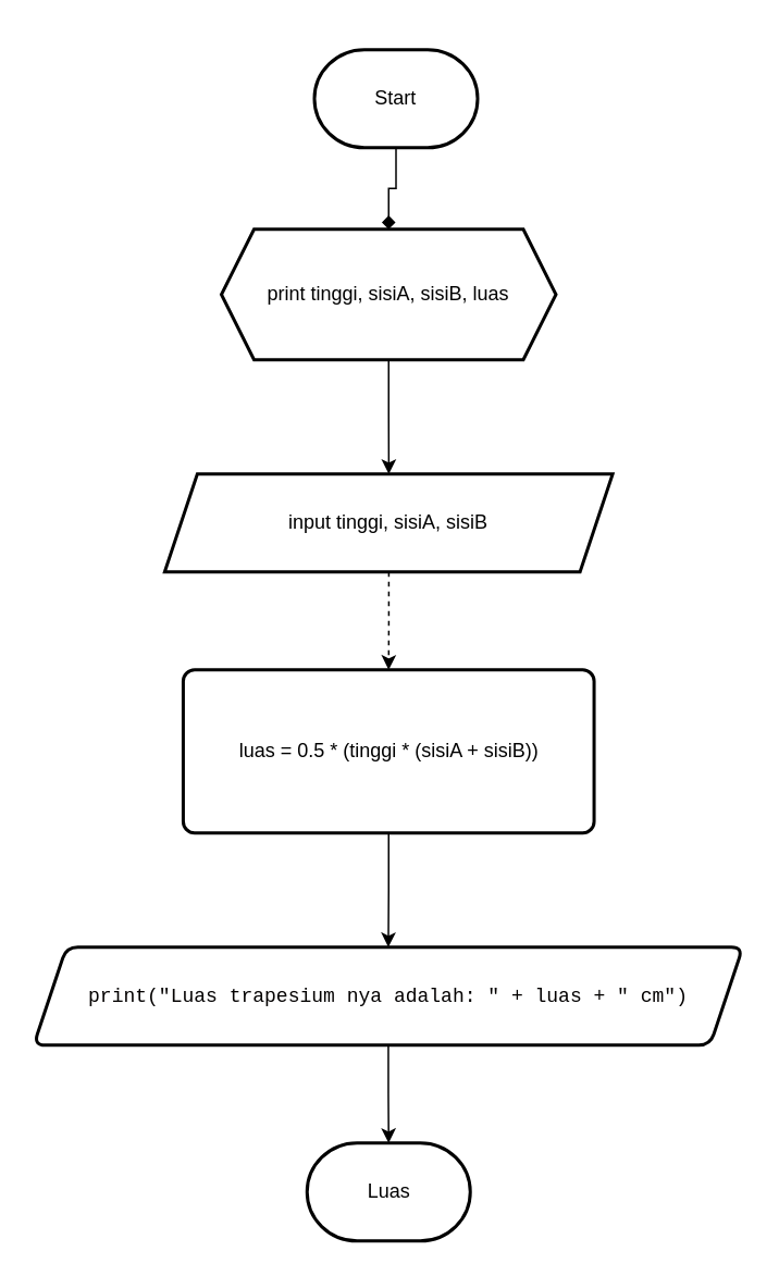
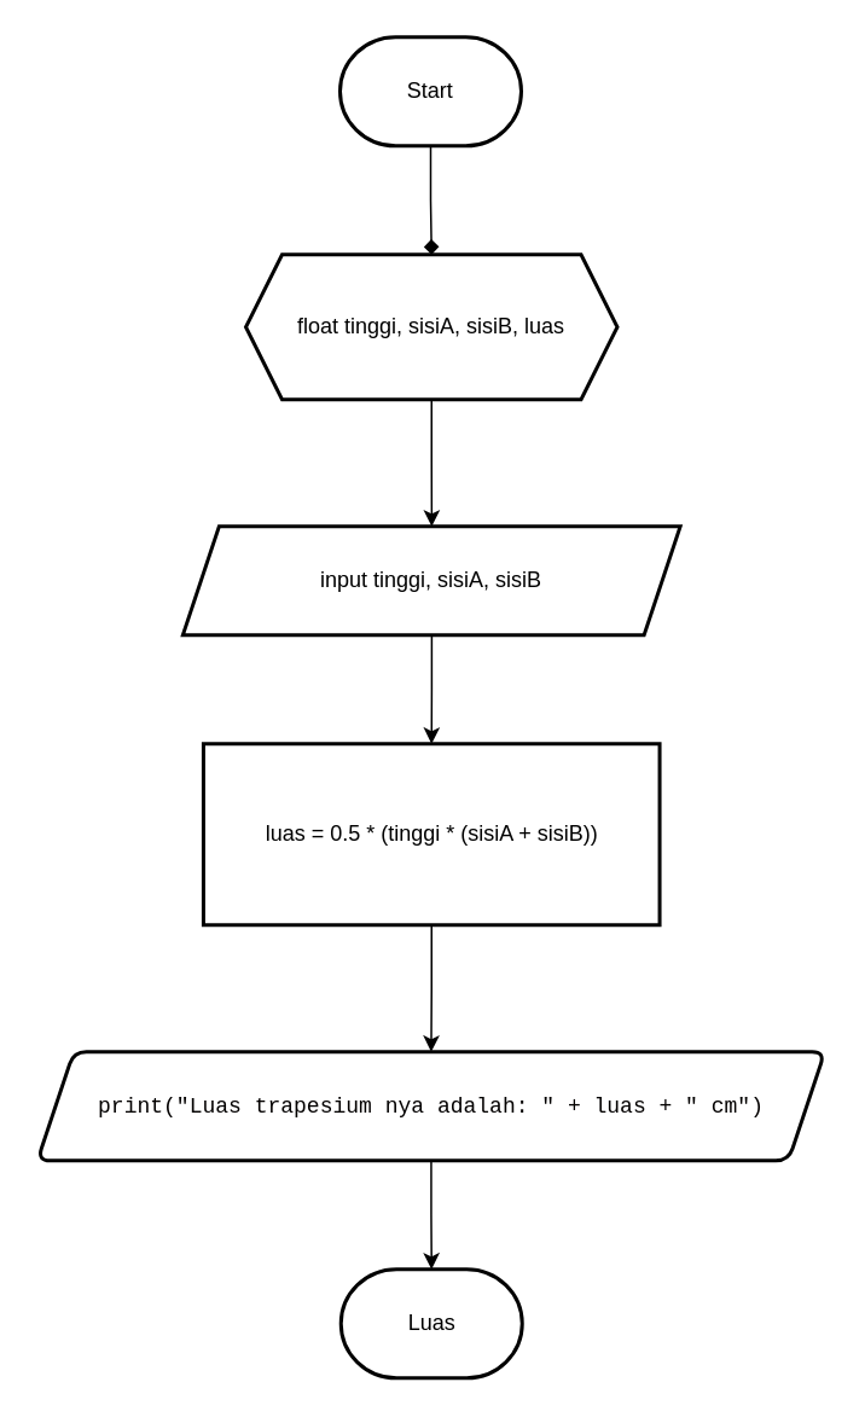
  <mxCell id="0" />
  <mxCell id="1" parent="0" />
  <mxCell id="2" value="" style="edgeStyle=orthogonalEdgeStyle;rounded=0;orthogonalLoop=1;jettySize=auto;html=1;endArrow=diamond;" edge="1" parent="1" source="3" target="5"><mxGeometry relative="1" as="geometry" /></mxCell>
- <mxCell id="3" value="Start" style="strokeWidth=2;html=1;shape=mxgraph.flowchart.terminator;whiteSpace=wrap;" vertex="1" parent="1"><mxGeometry x="192" y="30" width="100" height="60" as="geometry" /></mxCell>
+ <mxCell id="3" value="Start" style="strokeWidth=2;html=1;shape=mxgraph.flowchart.terminator;whiteSpace=wrap;" vertex="1" parent="1"><mxGeometry x="187" y="20" width="100" height="60" as="geometry" /></mxCell>
  <mxCell id="4" value="" style="edgeStyle=orthogonalEdgeStyle;rounded=0;orthogonalLoop=1;jettySize=auto;html=1;" edge="1" parent="1" source="5" target="7"><mxGeometry relative="1" as="geometry" /></mxCell>
- <mxCell id="5" value="print tinggi, sisiA, sisiB, luas" style="shape=hexagon;perimeter=hexagonPerimeter2;whiteSpace=wrap;html=1;fixedSize=1;strokeWidth=2;" vertex="1" parent="1"><mxGeometry x="135" y="140" width="205" height="80" as="geometry" /></mxCell>
- <mxCell id="6" value="" style="edgeStyle=orthogonalEdgeStyle;rounded=0;orthogonalLoop=1;jettySize=auto;html=1;dashed=1;" edge="1" parent="1" source="7" target="9"><mxGeometry relative="1" as="geometry" /></mxCell>
+ <mxCell id="5" value="float tinggi, sisiA, sisiB, luas" style="shape=hexagon;perimeter=hexagonPerimeter2;whiteSpace=wrap;html=1;fixedSize=1;strokeWidth=2;" vertex="1" parent="1"><mxGeometry x="135" y="140" width="205" height="80" as="geometry" /></mxCell>
+ <mxCell id="6" value="" style="edgeStyle=orthogonalEdgeStyle;rounded=0;orthogonalLoop=1;jettySize=auto;html=1;" edge="1" parent="1" source="7" target="9"><mxGeometry relative="1" as="geometry" /></mxCell>
  <mxCell id="7" value="input tinggi, sisiA, sisiB" style="shape=parallelogram;perimeter=parallelogramPerimeter;whiteSpace=wrap;html=1;fixedSize=1;strokeWidth=2;" vertex="1" parent="1"><mxGeometry x="100.25" y="290" width="274.5" height="60" as="geometry" /></mxCell>
  <mxCell id="8" value="" style="edgeStyle=orthogonalEdgeStyle;rounded=0;orthogonalLoop=1;jettySize=auto;html=1;" edge="1" parent="1" source="9" target="11"><mxGeometry relative="1" as="geometry" /></mxCell>
- <mxCell id="9" value="luas = 0.5 * (tinggi * (sisiA + sisiB))" style="rounded=1;whiteSpace=wrap;html=1;absoluteArcSize=1;arcSize=14;strokeWidth=2;" vertex="1" parent="1"><mxGeometry x="111.62" y="410" width="251.75" height="100" as="geometry" /></mxCell>
+ <mxCell id="9" value="luas = 0.5 * (tinggi * (sisiA + sisiB))" style="whiteSpace=wrap;html=1;absoluteArcSize=1;arcSize=14;strokeWidth=2;rounded=0;" vertex="1" parent="1"><mxGeometry x="111.62" y="410" width="251.75" height="100" as="geometry" /></mxCell>
  <mxCell id="10" value="" style="edgeStyle=orthogonalEdgeStyle;rounded=0;orthogonalLoop=1;jettySize=auto;html=1;" edge="1" parent="1" source="11" target="12"><mxGeometry relative="1" as="geometry" /></mxCell>
  <mxCell id="11" value="&lt;font face=&quot;Consolas, Courier New, monospace&quot;&gt;print(&quot;Luas trapesium nya adalah: &quot; + luas + &quot; cm&quot;)&lt;/font&gt;" style="shape=parallelogram;perimeter=parallelogramPerimeter;whiteSpace=wrap;html=1;fixedSize=1;rounded=1;arcSize=14;strokeWidth=2;fontColor=#030100;" vertex="1" parent="1"><mxGeometry x="20" y="580" width="434.5" height="60" as="geometry" /></mxCell>
  <mxCell id="12" value="Luas" style="strokeWidth=2;html=1;shape=mxgraph.flowchart.terminator;whiteSpace=wrap;" vertex="1" parent="1"><mxGeometry x="187.5" y="700" width="100" height="60" as="geometry" /></mxCell>
